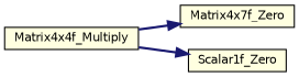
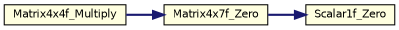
  digraph {
    rankdir=LR
    node [color=black fillcolor=lightyellow fontname=Helvetica fontsize=10 shape=record style=filled]
    edge [color=midnightblue fontname=Helvetica fontsize=10 labelfontname=Helvetica labelfontsize=10 style=bold]
    n1 [fontcolor=black height=0.2 label=Matrix4x4f_Multiply width=0.4]
    n2 [height=0.2 label=Matrix4x7f_Zero width=0.4]
    n3 [height=0.2 label=Scalar1f_Zero width=0.4]
    n1 -> n2
-   n1 -> n3
+   n2 -> n3
  }
